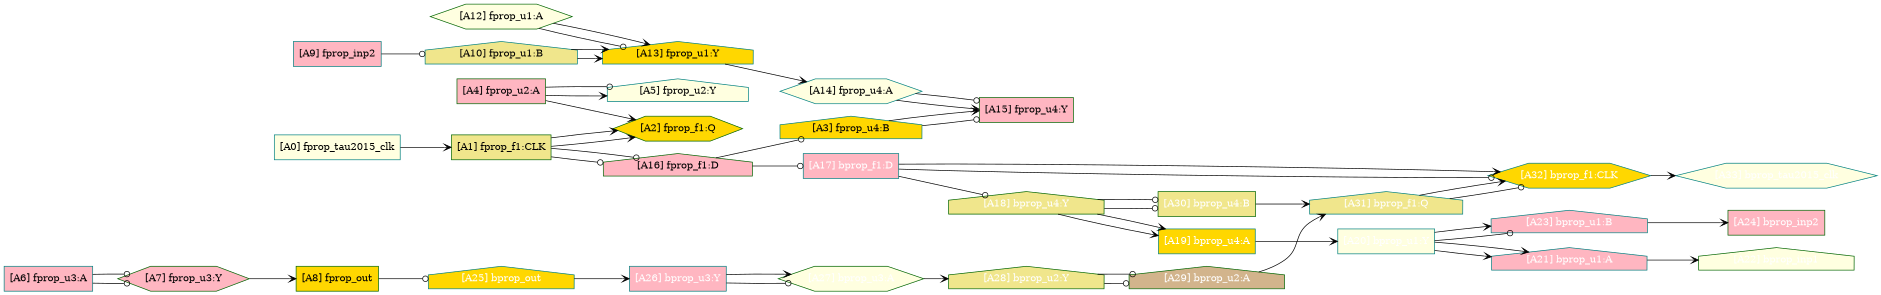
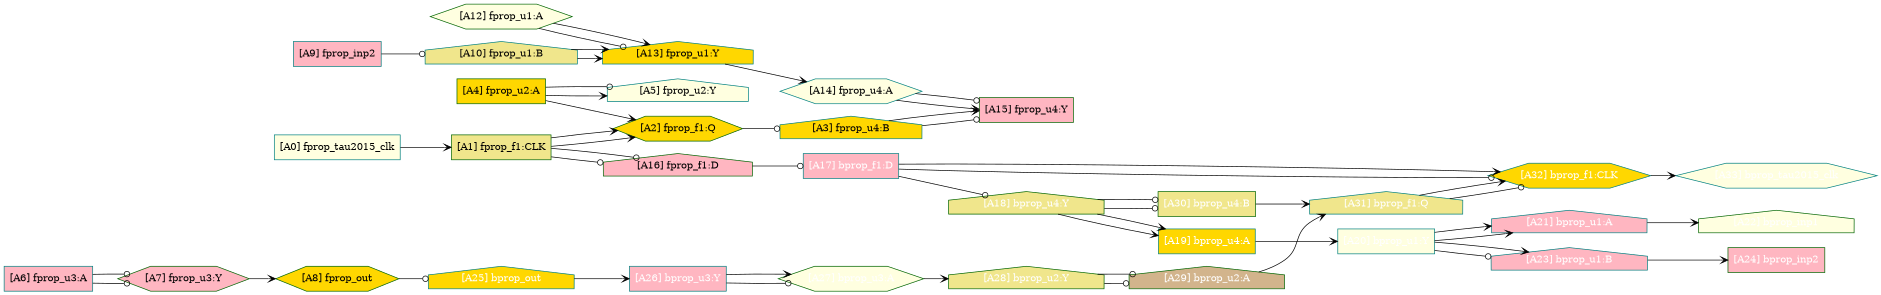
  digraph {
    rankdir=LR
    node [color=teal fillcolor=lightpink fontcolor=white shape=house style=filled]
    edge [arrowhead=vee]
    "[A33] bprop_tau2015_clk" [fillcolor=lightyellow shape=hexagon]
    "[A32] bprop_f1:CLK" [fillcolor=gold shape=hexagon]
    "[A31] bprop_f1:Q" [fillcolor=khaki]
    "[A30] bprop_u4:B" [color=darkgreen fillcolor=khaki shape=box]
    "[A29] bprop_u2:A" [color=darkgreen fillcolor=tan]
    "[A28] bprop_u2:Y" [color=darkgreen fillcolor=khaki]
    "[A27] bprop_u3:A" [color=darkgreen fillcolor=lightyellow shape=hexagon]
    "[A26] bprop_u3:Y" [shape=box]
    "[A25] bprop_out" [fillcolor=gold]
    "[A24] bprop_inp2" [color=darkgreen shape=box]
    "[A23] bprop_u1:B"
    "[A22] bprop_inp1" [color=darkgreen fillcolor=lightyellow]
    "[A21] bprop_u1:A"
    "[A20] bprop_u1:Y" [fillcolor=lightyellow shape=box]
    "[A19] bprop_u4:A" [fillcolor=gold shape=box]
    "[A18] bprop_u4:Y" [color=darkgreen fillcolor=khaki]
    "[A17] bprop_f1:D" [shape=box]
    "[A16] fprop_f1:D" [color=darkgreen fontcolor=""]
    "[A15] fprop_u4:Y" [color=darkgreen shape=box fontcolor=""]
    "[A14] fprop_u4:A" [fillcolor=lightyellow shape=hexagon fontcolor=""]
    "[A13] fprop_u1:Y" [fillcolor=gold fontcolor=""]
    "[A12] fprop_u1:A" [color=darkgreen fillcolor=lightyellow shape=hexagon fontcolor=""]
    "[A10] fprop_u1:B" [fillcolor=khaki fontcolor=""]
    "[A9] fprop_inp2" [shape=box fontcolor=""]
-   "[A8] fprop_out" [color=darkgreen fillcolor=gold shape=box fontcolor=""]
+   "[A8] fprop_out" [color=darkgreen fillcolor=gold shape=hexagon fontcolor=""]
    "[A7] fprop_u3:Y" [color=darkgreen shape=hexagon fontcolor=""]
    "[A6] fprop_u3:A" [shape=box fontcolor=""]
    "[A5] fprop_u2:Y" [fillcolor=lightyellow fontcolor=""]
-   "[A4] fprop_u2:A" [color=darkgreen shape=box fontcolor=""]
+   "[A4] fprop_u2:A" [color=darkgreen fillcolor=gold shape=box fontcolor=""]
    "[A2] fprop_f1:Q" [color=darkgreen fillcolor=gold shape=hexagon fontcolor=""]
    "[A3] fprop_u4:B" [fillcolor=gold fontcolor=""]
    "[A1] fprop_f1:CLK" [color=darkgreen fillcolor=khaki shape=box fontcolor=""]
    "[A0] fprop_tau2015_clk" [fillcolor=lightyellow shape=box fontcolor=""]
    "[A32] bprop_f1:CLK" -> "[A33] bprop_tau2015_clk"
    "[A31] bprop_f1:Q" -> "[A32] bprop_f1:CLK" [arrowhead=odot]
    "[A31] bprop_f1:Q" -> "[A32] bprop_f1:CLK"
    "[A30] bprop_u4:B" -> "[A31] bprop_f1:Q"
    "[A29] bprop_u2:A" -> "[A31] bprop_f1:Q"
    "[A28] bprop_u2:Y" -> "[A29] bprop_u2:A" [arrowhead=odot]
    "[A28] bprop_u2:Y" -> "[A29] bprop_u2:A" [arrowhead=odot]
    "[A27] bprop_u3:A" -> "[A28] bprop_u2:Y"
    "[A26] bprop_u3:Y" -> "[A27] bprop_u3:A" [arrowhead=odot]
    "[A26] bprop_u3:Y" -> "[A27] bprop_u3:A"
    "[A25] bprop_out" -> "[A26] bprop_u3:Y"
    "[A23] bprop_u1:B" -> "[A24] bprop_inp2"
    "[A21] bprop_u1:A" -> "[A22] bprop_inp1"
    "[A20] bprop_u1:Y" -> "[A23] bprop_u1:B" [arrowhead=odot]
    "[A20] bprop_u1:Y" -> "[A23] bprop_u1:B"
    "[A20] bprop_u1:Y" -> "[A21] bprop_u1:A"
    "[A20] bprop_u1:Y" -> "[A21] bprop_u1:A"
    "[A19] bprop_u4:A" -> "[A20] bprop_u1:Y"
    "[A18] bprop_u4:Y" -> "[A30] bprop_u4:B" [arrowhead=odot]
    "[A18] bprop_u4:Y" -> "[A30] bprop_u4:B" [arrowhead=odot]
    "[A18] bprop_u4:Y" -> "[A19] bprop_u4:A"
    "[A18] bprop_u4:Y" -> "[A19] bprop_u4:A"
    "[A17] bprop_f1:D" -> "[A32] bprop_f1:CLK" [arrowhead=odot]
    "[A17] bprop_f1:D" -> "[A32] bprop_f1:CLK"
    "[A17] bprop_f1:D" -> "[A18] bprop_u4:Y" [arrowhead=odot]
    "[A16] fprop_f1:D" -> "[A17] bprop_f1:D" [arrowhead=odot]
    "[A14] fprop_u4:A" -> "[A15] fprop_u4:Y"
    "[A14] fprop_u4:A" -> "[A15] fprop_u4:Y" [arrowhead=odot]
    "[A13] fprop_u1:Y" -> "[A14] fprop_u4:A"
    "[A12] fprop_u1:A" -> "[A13] fprop_u1:Y" [arrowhead=odot]
    "[A12] fprop_u1:A" -> "[A13] fprop_u1:Y"
    "[A10] fprop_u1:B" -> "[A13] fprop_u1:Y"
    "[A10] fprop_u1:B" -> "[A13] fprop_u1:Y"
    "[A9] fprop_inp2" -> "[A10] fprop_u1:B" [arrowhead=odot]
    "[A8] fprop_out" -> "[A25] bprop_out" [arrowhead=odot]
    "[A7] fprop_u3:Y" -> "[A8] fprop_out"
    "[A6] fprop_u3:A" -> "[A7] fprop_u3:Y" [arrowhead=odot]
    "[A6] fprop_u3:A" -> "[A7] fprop_u3:Y" [arrowhead=odot]
    "[A4] fprop_u2:A" -> "[A5] fprop_u2:Y"
    "[A4] fprop_u2:A" -> "[A5] fprop_u2:Y" [arrowhead=odot]
    "[A4] fprop_u2:A" -> "[A2] fprop_f1:Q"
-   "[A16] fprop_f1:D" -> "[A3] fprop_u4:B" [arrowhead=odot]
+   "[A2] fprop_f1:Q" -> "[A3] fprop_u4:B" [arrowhead=odot]
    "[A3] fprop_u4:B" -> "[A15] fprop_u4:Y" [arrowhead=odot]
    "[A3] fprop_u4:B" -> "[A15] fprop_u4:Y"
    "[A1] fprop_f1:CLK" -> "[A16] fprop_f1:D" [arrowhead=odot]
    "[A1] fprop_f1:CLK" -> "[A16] fprop_f1:D" [arrowhead=odot]
    "[A1] fprop_f1:CLK" -> "[A2] fprop_f1:Q"
    "[A1] fprop_f1:CLK" -> "[A2] fprop_f1:Q"
    "[A0] fprop_tau2015_clk" -> "[A1] fprop_f1:CLK"
  }
